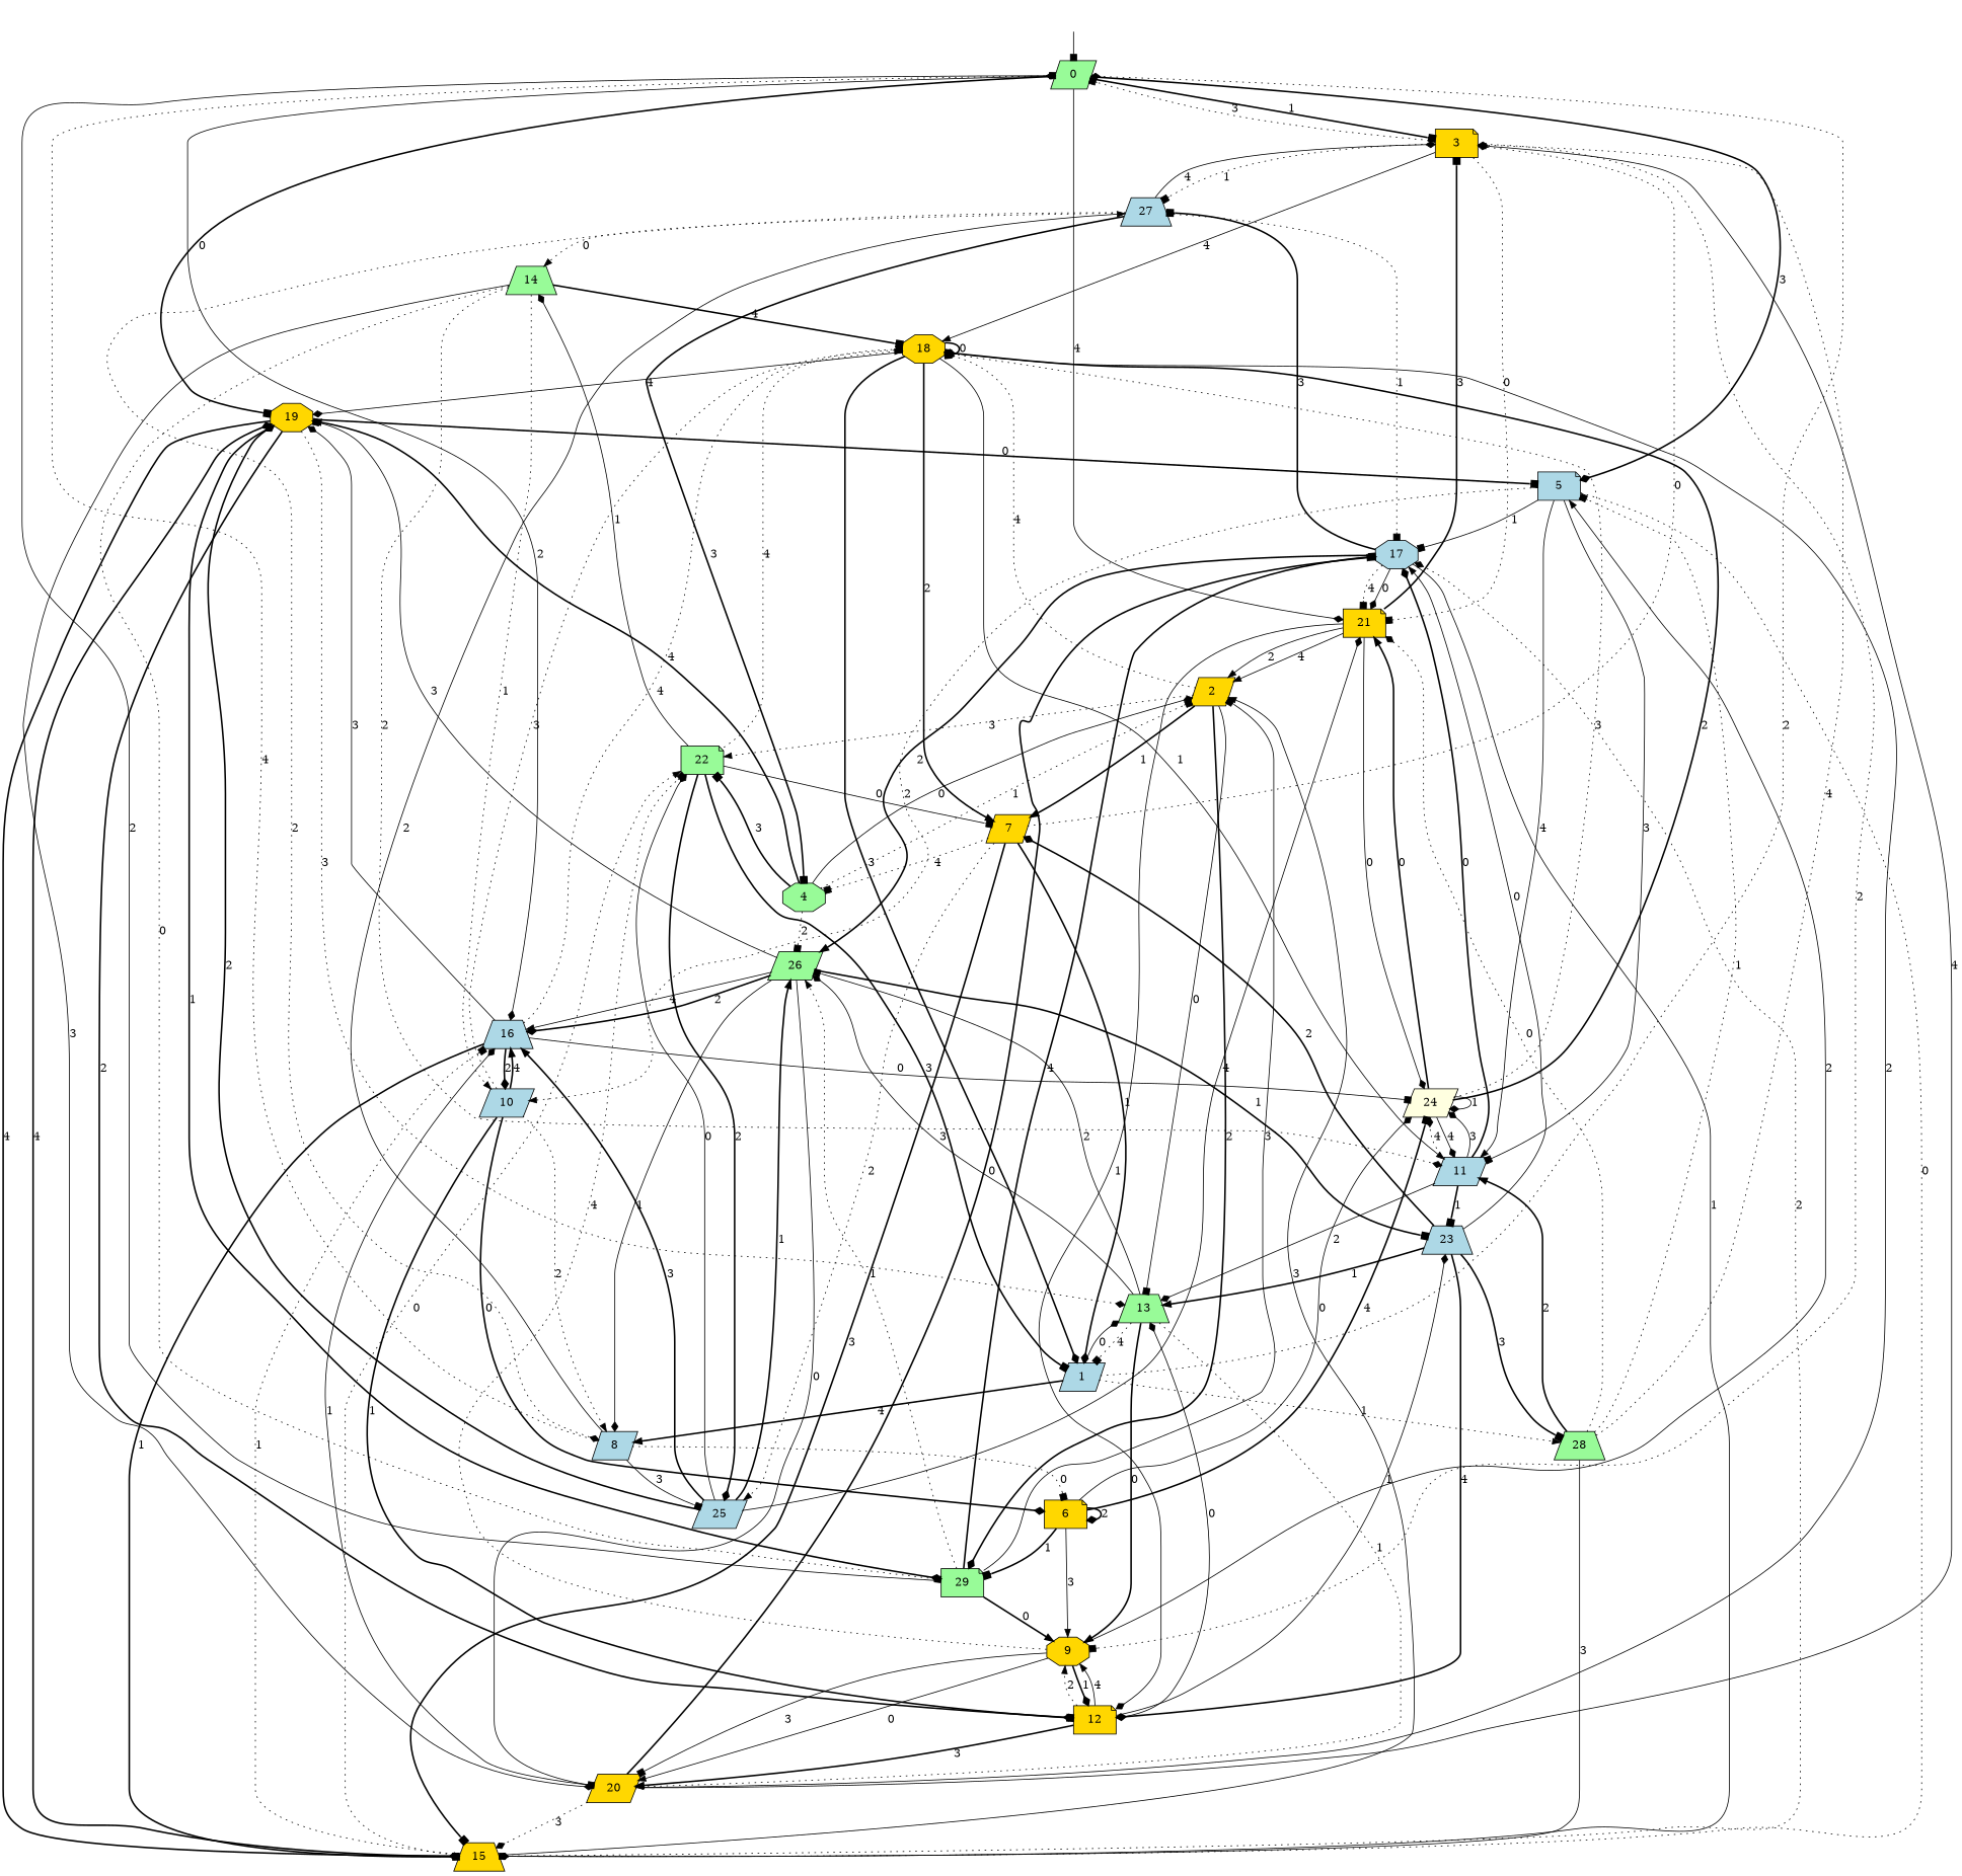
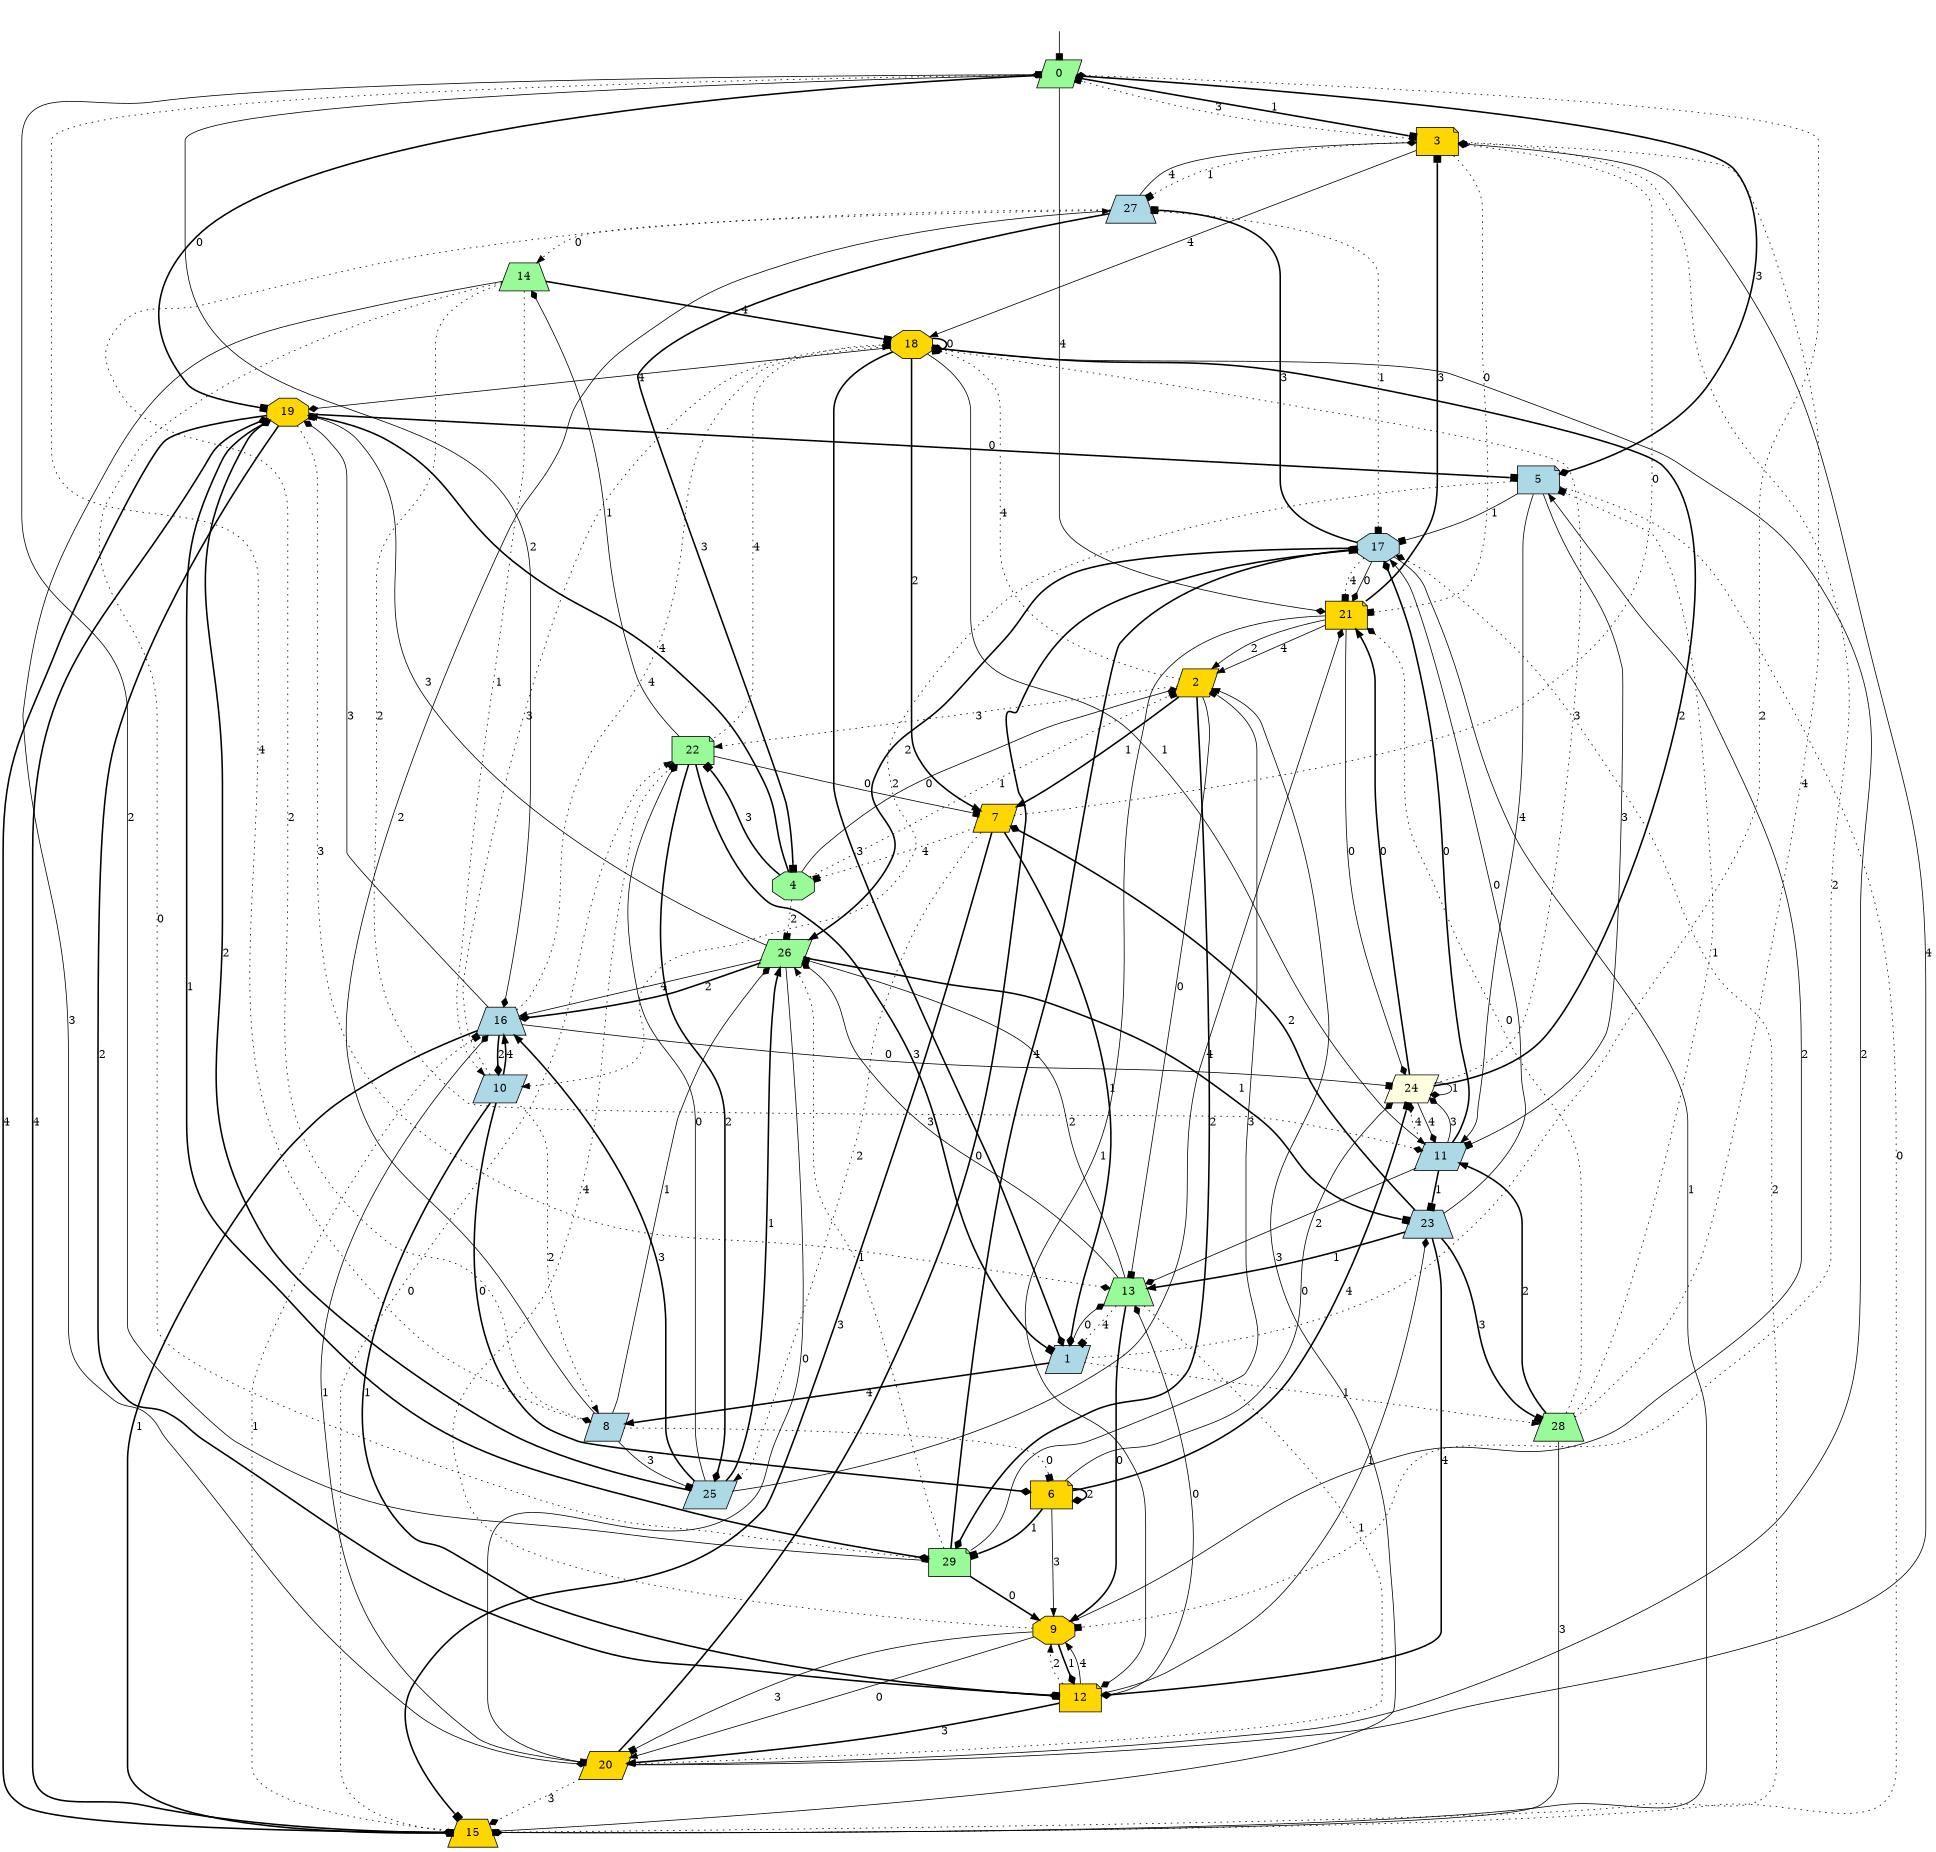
  digraph {
    node [style=filled fillcolor=gold shape=parallelogram]
    edge [arrowhead=diamond style=solid]
    fake [style=invisible fillcolor="" shape=""]
    0 [fillcolor=palegreen root=true]
    3 [shape=note]
    5 [fillcolor=lightblue shape=note]
    16 [fillcolor=lightblue shape=trapezium]
    19 [shape=octagon]
    21 [shape=note]
    18 [shape=octagon]
    9 [shape=octagon]
    27 [fillcolor=lightblue shape=trapezium]
    17 [fillcolor=lightblue shape=octagon]
    10 [fillcolor=lightblue]
    11 [fillcolor=lightblue]
    15 [shape=trapezium]
    24 [fillcolor=lightyellow]
    13 [fillcolor=palegreen shape=trapezium]
    29 [fillcolor=palegreen shape=note]
    12 [shape=note]
    2
    1 [fillcolor=lightblue]
    8 [fillcolor=lightblue]
    28 [fillcolor=palegreen shape=trapezium]
    26 [fillcolor=palegreen]
    6 [shape=note]
    25 [fillcolor=lightblue]
    20
    7
    22 [fillcolor=palegreen shape=note]
    4 [fillcolor=palegreen shape=octagon]
    14 [fillcolor=palegreen shape=trapezium]
    23 [fillcolor=lightblue shape=trapezium]
    fake -> 0 [arrowhead=box]
    0 -> 3 [arrowhead=box label=1 style=bold]
    0 -> 5 [label=3 style=bold]
    0 -> 16 [label=2]
    0 -> 19 [arrowhead=box label=0 style=bold]
    0 -> 21 [label=4]
    3 -> 0 [arrowhead=box label=3 style=dotted]
    3 -> 21 [arrowhead=box label=0 style=dotted]
    3 -> 18 [arrowhead=normal label=4]
    3 -> 9 [arrowhead=box label=2 style=dotted]
    3 -> 27 [arrowhead=box label=1 style=dotted]
    5 -> 17 [arrowhead=box label=1]
    5 -> 10 [arrowhead=normal label=2 style=dotted]
    5 -> 11 [arrowhead=normal label=4]
    5 -> 11 [arrowhead=box label=3]
    5 -> 15 [arrowhead=box label=0 style=dotted]
    16 -> 19 [label=3]
    16 -> 18 [arrowhead=normal label=4 style=dotted]
    16 -> 10 [label=2 style=bold]
    16 -> 15 [arrowhead=box label=1 style=bold]
    16 -> 24 [arrowhead=box label=0]
    19 -> 5 [arrowhead=box label=0 style=bold]
    19 -> 15 [label=4 style=bold]
    19 -> 13 [label=3 style=dotted]
    19 -> 29 [label=1 style=bold]
    19 -> 12 [label=2 style=bold]
    21 -> 3 [arrowhead=box label=3 style=bold]
    21 -> 24 [label=0]
    21 -> 12 [label=1]
    21 -> 2 [arrowhead=normal label=4]
    21 -> 2 [arrowhead=normal label=2]
    18 -> 19 [label=4]
    18 -> 18 [arrowhead=box label=0 style=bold]
    18 -> 11 [arrowhead=normal label=1]
    18 -> 1 [label=3 style=bold]
    18 -> 7 [arrowhead=normal label=2 style=bold]
    9 -> 5 [arrowhead=normal label=2]
    9 -> 12 [label=1 style=bold]
    9 -> 20 [arrowhead=box label=3]
    9 -> 20 [arrowhead=normal label=0]
    9 -> 22 [arrowhead=box label=4 style=dotted]
    27 -> 3 [label=4]
    27 -> 17 [arrowhead=box label=1 style=dotted]
    27 -> 8 [label=2 style=dotted]
    27 -> 4 [arrowhead=box label=3 style=bold]
    27 -> 14 [arrowhead=normal label=0 style=dotted]
    17 -> 21 [label=0]
    17 -> 21 [arrowhead=box label=4 style=dotted]
    17 -> 27 [arrowhead=box label=3 style=bold]
    17 -> 15 [label=1]
    17 -> 26 [arrowhead=normal label=2 style=bold]
    10 -> 16 [arrowhead=normal label=4 style=bold]
    10 -> 18 [arrowhead=box label=3 style=dotted]
    10 -> 12 [arrowhead=box label=1 style=bold]
    10 -> 8 [arrowhead=normal label=2 style=dotted]
    10 -> 6 [label=0 style=bold]
    11 -> 17 [label=0 style=bold]
    11 -> 24 [label=3]
    11 -> 24 [label=4 style=dotted]
    11 -> 13 [label=2]
    11 -> 23 [arrowhead=box label=1 style=bold]
    15 -> 16 [arrowhead=box label=1 style=dotted]
    15 -> 19 [label=4 style=bold]
    15 -> 17 [label=2 style=dotted]
    15 -> 2 [arrowhead=normal label=3]
    15 -> 22 [arrowhead=normal label=0 style=dotted]
    24 -> 21 [arrowhead=normal label=0 style=bold]
    24 -> 18 [label=2 style=bold]
    24 -> 18 [label=3 style=dotted]
    24 -> 11 [label=4]
    24 -> 24 [label=1]
    13 -> 9 [arrowhead=normal label=0 style=bold]
    13 -> 1 [arrowhead=box label=4 style=dotted]
    13 -> 26 [arrowhead=box label=2]
    13 -> 26 [label=3]
    13 -> 20 [arrowhead=normal label=1 style=dotted]
    29 -> 0 [arrowhead=box label=2]
    29 -> 9 [arrowhead=normal label=0 style=bold]
    29 -> 17 [arrowhead=box label=4 style=bold]
    29 -> 2 [arrowhead=box label=3]
    29 -> 26 [arrowhead=normal label=1 style=dotted]
    12 -> 9 [arrowhead=normal label=4]
    12 -> 9 [arrowhead=normal label=2 style=dotted]
    12 -> 13 [label=0]
    12 -> 20 [arrowhead=normal label=3 style=bold]
    12 -> 23 [label=1]
    2 -> 18 [label=4 style=dotted]
    2 -> 13 [arrowhead=box label=0]
    2 -> 29 [label=2 style=bold]
    2 -> 7 [arrowhead=normal label=1 style=bold]
    2 -> 22 [arrowhead=normal label=3 style=dotted]
    1 -> 0 [label=2 style=dotted]
    1 -> 13 [label=0]
    1 -> 8 [arrowhead=normal label=4 style=bold]
    1 -> 28 [arrowhead=normal label=1 style=dotted]
    8 -> 0 [label=4 style=dotted]
    8 -> 27 [arrowhead=normal label=2]
-   26 -> 8 [label=1]
+   8 -> 26 [label=1]
    8 -> 6 [arrowhead=box label=0 style=dotted]
    8 -> 25 [arrowhead=box label=3]
    28 -> 3 [label=4 style=dotted]
    28 -> 5 [arrowhead=box label=1 style=dotted]
    28 -> 21 [label=0 style=dotted]
    28 -> 11 [arrowhead=normal label=2 style=bold]
    28 -> 15 [label=3]
    26 -> 16 [arrowhead=normal label=4]
    26 -> 16 [label=2 style=bold]
    26 -> 19 [arrowhead=box label=3]
    26 -> 20 [arrowhead=box label=0]
    26 -> 23 [arrowhead=box label=1 style=bold]
    6 -> 9 [arrowhead=normal label=3]
    6 -> 24 [label=0]
    6 -> 24 [arrowhead=box label=4 style=bold]
    6 -> 29 [arrowhead=box label=1 style=bold]
    6 -> 6 [label=2 style=bold]
    25 -> 16 [arrowhead=normal label=3 style=bold]
    25 -> 19 [label=2 style=bold]
    25 -> 21 [label=4]
    25 -> 26 [arrowhead=normal label=1 style=bold]
    25 -> 22 [label=0]
    20 -> 3 [arrowhead=normal label=4]
    20 -> 16 [label=1]
    20 -> 18 [arrowhead=box label=2]
    20 -> 17 [arrowhead=normal label=0 style=bold]
    20 -> 15 [label=3 style=dotted]
    7 -> 3 [label=0 style=dotted]
    7 -> 15 [arrowhead=box label=3 style=bold]
    7 -> 1 [label=1 style=bold]
    7 -> 25 [arrowhead=normal label=2 style=dotted]
    7 -> 4 [arrowhead=box label=4 style=dotted]
    22 -> 18 [arrowhead=box label=4 style=dotted]
    22 -> 1 [arrowhead=box label=3 style=bold]
    22 -> 25 [label=2 style=bold]
    22 -> 7 [arrowhead=box label=0]
    22 -> 14 [label=1]
    4 -> 19 [arrowhead=normal label=4 style=bold]
    4 -> 2 [label=0]
    4 -> 2 [arrowhead=box label=1 style=dotted]
    4 -> 26 [arrowhead=box label=2 style=dotted]
    4 -> 22 [arrowhead=box label=3 style=bold]
    14 -> 18 [arrowhead=box label=4 style=bold]
    14 -> 10 [arrowhead=normal label=1 style=dotted]
    14 -> 11 [label=2 style=dotted]
    14 -> 29 [arrowhead=box label=0 style=dotted]
    14 -> 20 [label=3]
    23 -> 17 [arrowhead=normal label=0]
    23 -> 13 [arrowhead=normal label=1 style=bold]
    23 -> 12 [label=4 style=bold]
    23 -> 28 [arrowhead=box label=3 style=bold]
    23 -> 7 [label=2 style=bold]
  }
